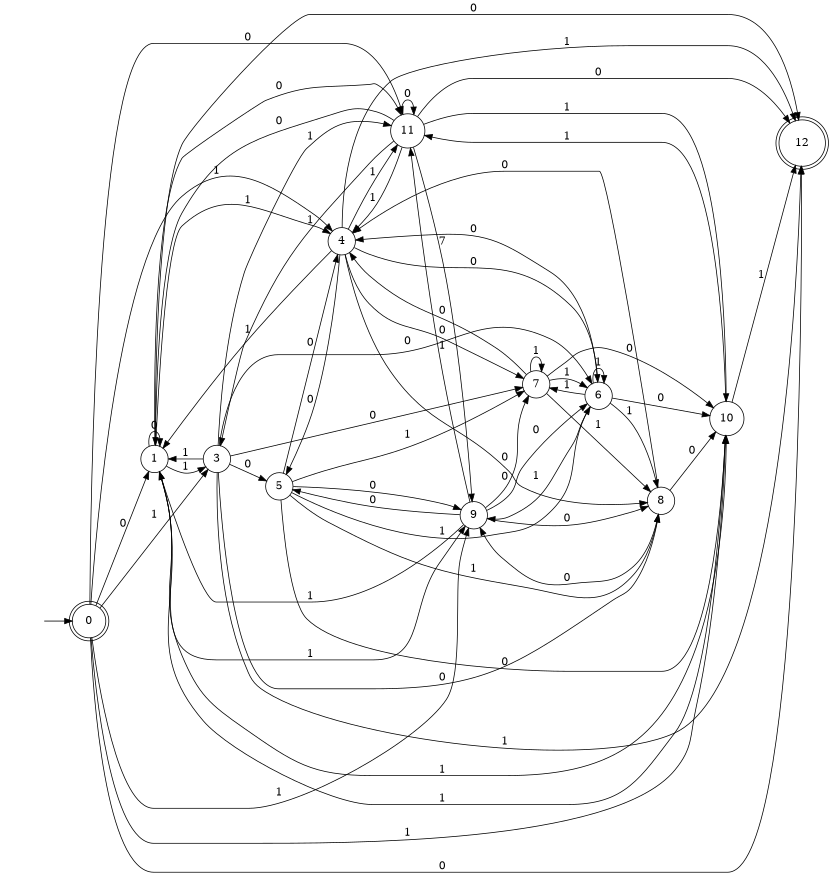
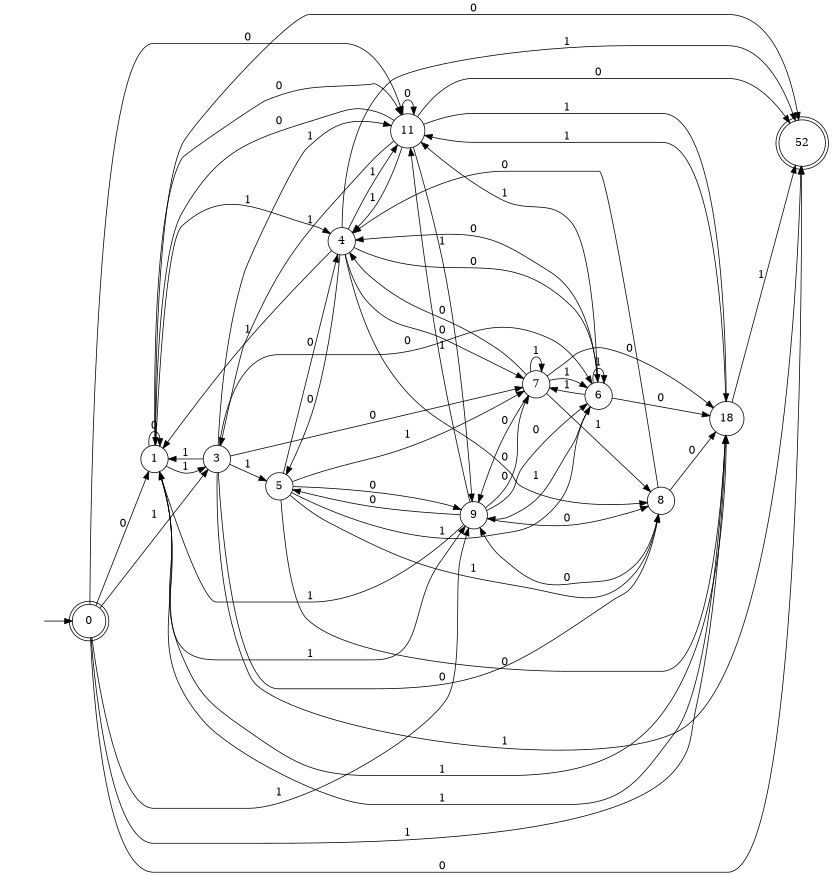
  digraph {
    rankdir=LR
    node [shape=circle]
    1
    3
    4
    5
    6
    7
    8
    9
-   10
+   10 [label=18]
    11
    0 [shape=doublecircle]
-   12 [shape=doublecircle]
+   12 [shape=doublecircle label=52]
    H [style=invis shape=""]
    subgraph sub_1 {
      1
      3
      4
      5
      6
      7
      8
      9
      10
      11
    }
    subgraph sub_2 {
      0
      12
    }
    1 -> 1 [label=0]
    1 -> 3 [label=1]
    1 -> 4 [label=1]
    1 -> 9 [label=1]
    1 -> 10 [label=1]
    1 -> 11 [label=0]
    1 -> 12 [label=0]
    3 -> 1 [label=1]
-   3 -> 5 [label=0]
+   3 -> 5 [label=1]
    3 -> 6 [label=0]
    3 -> 7 [label=0]
    3 -> 8 [label=0]
    3 -> 11 [label=1]
    3 -> 12 [label=1]
    4 -> 1 [label=1]
    4 -> 5 [label=0]
    4 -> 6 [label=0]
    4 -> 7 [label=0]
    4 -> 8 [label=0]
    4 -> 11 [label=1]
    4 -> 12 [label=1]
    5 -> 4 [label=0]
    5 -> 6 [label=1]
    5 -> 7 [label=1]
    5 -> 8 [label=1]
    5 -> 9 [label=0]
    5 -> 10 [label=0]
    6 -> 4 [label=0]
    6 -> 6 [label=1]
    6 -> 7 [label=1]
-   6 -> 8 [label=1]
+   6 -> 11 [label=1]
    6 -> 9 [label=1]
    6 -> 10 [label=0]
    7 -> 4 [label=0]
    7 -> 6 [label=1]
    7 -> 7 [label=1]
    7 -> 8 [label=1]
+   7 -> 9 [label=0]
    7 -> 10 [label=0]
    8 -> 4 [label=0]
    8 -> 9 [label=0]
    8 -> 10 [label=0]
    9 -> 1 [label=1]
    9 -> 5 [label=0]
    9 -> 6 [label=0]
    9 -> 7 [label=0]
    9 -> 8 [label=0]
    9 -> 11 [label=1]
    10 -> 1 [label=1]
    10 -> 11 [label=1]
    10 -> 12 [label=1]
    11 -> 1 [label=0]
    11 -> 3 [label=1]
    11 -> 4 [label=1]
-   11 -> 9 [label=7]
+   11 -> 9 [label=1]
    11 -> 10 [label=1]
    11 -> 11 [label=0]
    11 -> 12 [label=0]
    0 -> 1 [label=0]
    0 -> 3 [label=1]
-   0 -> 4 [label=1]
    0 -> 9 [label=1]
    0 -> 10 [label=1]
    0 -> 11 [label=0]
    0 -> 12 [label=0]
    H -> 0
  }
